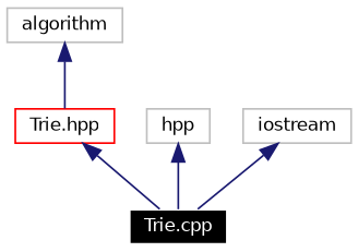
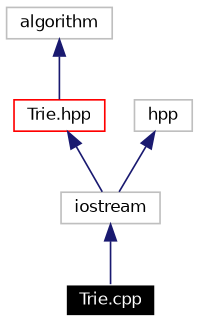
  digraph {
    node [color=grey75 fontname=Helvetica fontsize=10 shape=record]
    edge [color=midnightblue dir=back fontname=Helvetica fontsize=10 labelfontname=Helvetica labelfontsize=10 style=solid]
    n1 [color=white fillcolor=black fontcolor=white height=0.2 label="Trie.cpp" style=filled width=0.4]
    n2 [color=red height=0.2 label="Trie.hpp" width=0.4]
    n3 [height=0.2 label=hpp width=0.4]
    n4 [height=0.2 label=iostream width=0.4]
    n5 [height=0.2 label=algorithm width=0.4]
-   n2 -> n1
-   n3 -> n1
+   n2 -> n4
+   n3 -> n4
    n4 -> n1
    n5 -> n2
  }
